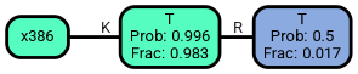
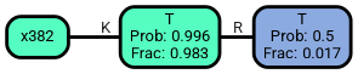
  graph {
    fontname=Roboto
    rankdir=LR
    ranksep="0 equally"
    splines=straight
    node [color=black fontcolor=black fontname=Roboto penwidth=3 shape=box style="filled, rounded"]
    edge [color=black fontcolor=grey14 fontname=Roboto fontweight=bold penwidth=3]
    n1 [fillcolor="#55fec0" label="T\nProb: 0.996\nFrac: 0.983"]
    n2 [fillcolor="#8baae0" label="T\nProb: 0.5\nFrac: 0.017"]
-   n3 [fillcolor="#56fdc1" label=x386]
+   n3 [fillcolor="#56fdc1" label=x382]
    subgraph sub_1 {
      rank=same
    }
    n1 -- n2 [label=" R"]
    n3 -- n1 [label=" K"]
  }
